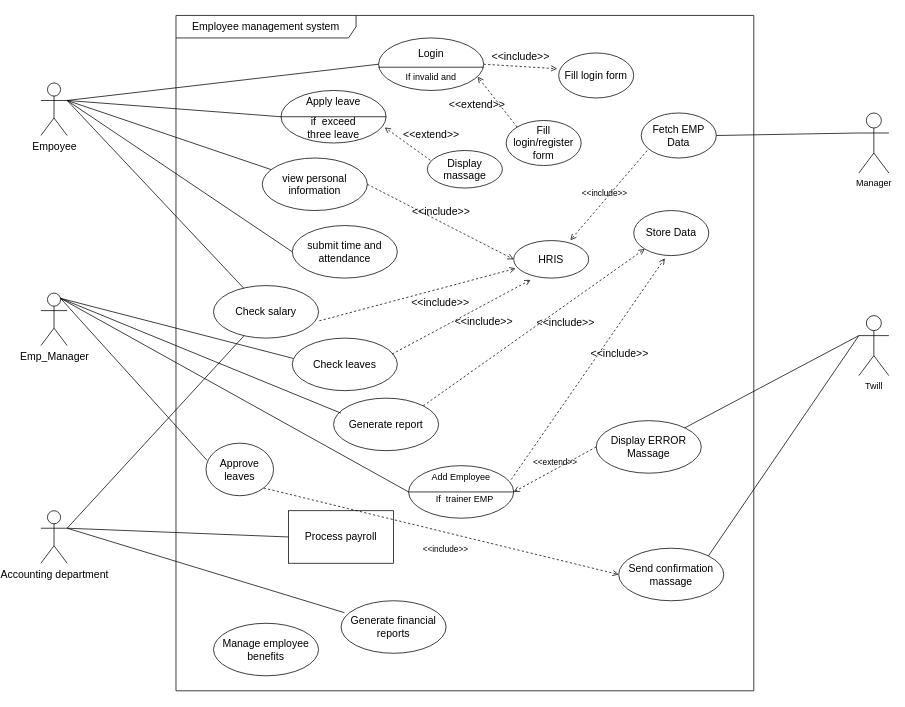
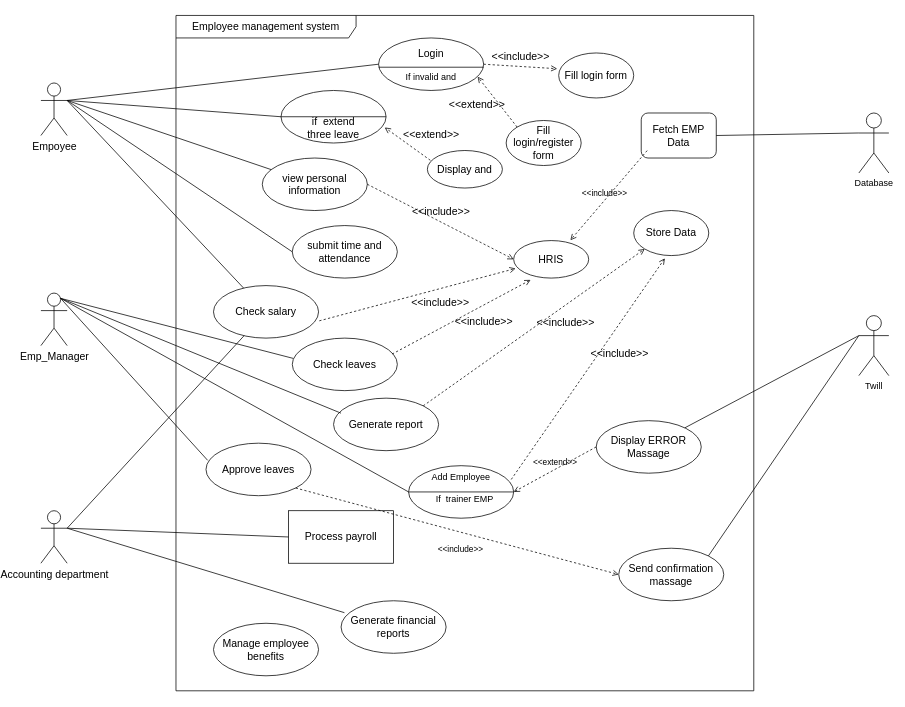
  <mxCell id="0" />
  <mxCell id="1" parent="0" />
  <mxCell id="2" value="&lt;font style=&quot;font-size: 14px;&quot;&gt;Employee management system&lt;/font&gt;" style="shape=umlFrame;whiteSpace=wrap;html=1;pointerEvents=0;width=240;height=30;" parent="1" vertex="1"><mxGeometry x="200" y="20" width="770" height="900" as="geometry" /></mxCell>
  <mxCell id="3" value="Empoyee" style="shape=umlActor;verticalLabelPosition=bottom;verticalAlign=top;html=1;fontSize=14;" parent="1" vertex="1"><mxGeometry x="20" y="110" width="35" height="70" as="geometry" /></mxCell>
  <mxCell id="4" value="Emp_Manager" style="shape=umlActor;verticalLabelPosition=bottom;verticalAlign=top;html=1;fontSize=14;" parent="1" vertex="1"><mxGeometry x="20" y="390" width="35" height="70" as="geometry" /></mxCell>
  <mxCell id="5" value="Accounting department" style="shape=umlActor;verticalLabelPosition=bottom;verticalAlign=top;html=1;fontSize=14;" parent="1" vertex="1"><mxGeometry x="20" y="680" width="35" height="70" as="geometry" /></mxCell>
  <mxCell id="6" value="" style="ellipse;whiteSpace=wrap;html=1;fontSize=14;" parent="1" vertex="1"><mxGeometry x="340" y="120" width="140" height="70" as="geometry" /></mxCell>
  <mxCell id="7" value="view personal information" style="ellipse;whiteSpace=wrap;html=1;fontSize=14;" parent="1" vertex="1"><mxGeometry x="315" y="210" width="140" height="70" as="geometry" /></mxCell>
  <mxCell id="8" value="" style="endArrow=none;html=1;rounded=0;fontSize=18;exitX=1;exitY=0.333;exitDx=0;exitDy=0;exitPerimeter=0;entryX=0;entryY=0.5;entryDx=0;entryDy=0;" parent="1" source="3" target="6" edge="1"><mxGeometry width="50" height="50" relative="1" as="geometry"><mxPoint x="450" y="260" as="sourcePoint" /><mxPoint x="500" y="210" as="targetPoint" /></mxGeometry></mxCell>
  <mxCell id="9" value="" style="endArrow=none;html=1;rounded=0;fontSize=18;exitX=1;exitY=0.333;exitDx=0;exitDy=0;exitPerimeter=0;" parent="1" source="3" target="7" edge="1"><mxGeometry width="50" height="50" relative="1" as="geometry"><mxPoint x="450" y="260" as="sourcePoint" /><mxPoint x="500" y="210" as="targetPoint" /></mxGeometry></mxCell>
  <mxCell id="10" value="HRIS" style="ellipse;whiteSpace=wrap;html=1;fontSize=14;" parent="1" vertex="1"><mxGeometry x="650" y="320" width="100" height="50" as="geometry" /></mxCell>
  <mxCell id="11" value="&lt;font style=&quot;font-size: 14px;&quot;&gt;&amp;lt;&amp;lt;include&amp;gt;&amp;gt;&lt;/font&gt;" style="html=1;verticalAlign=bottom;labelBackgroundColor=none;endArrow=open;endFill=0;dashed=1;rounded=0;fontSize=18;entryX=0;entryY=0.5;entryDx=0;entryDy=0;exitX=1;exitY=0.5;exitDx=0;exitDy=0;" parent="1" source="7" target="10" edge="1"><mxGeometry width="160" relative="1" as="geometry"><mxPoint x="390" y="230" as="sourcePoint" /><mxPoint x="550" y="230" as="targetPoint" /></mxGeometry></mxCell>
  <mxCell id="12" value="" style="ellipse;whiteSpace=wrap;html=1;fontSize=14;" parent="1" vertex="1"><mxGeometry x="470" y="50" width="140" height="70" as="geometry" /></mxCell>
  <mxCell id="13" value="" style="endArrow=none;html=1;rounded=0;fontSize=18;exitX=1;exitY=0.333;exitDx=0;exitDy=0;exitPerimeter=0;entryX=0;entryY=0.5;entryDx=0;entryDy=0;" parent="1" source="3" target="12" edge="1"><mxGeometry width="50" height="50" relative="1" as="geometry"><mxPoint x="450" y="260" as="sourcePoint" /><mxPoint x="500" y="210" as="targetPoint" /></mxGeometry></mxCell>
  <mxCell id="14" value="Fill login form" style="ellipse;whiteSpace=wrap;html=1;fontSize=14;" parent="1" vertex="1"><mxGeometry x="710" y="70" width="100" height="60" as="geometry" /></mxCell>
  <mxCell id="15" value="&lt;font style=&quot;font-size: 14px;&quot;&gt;&amp;lt;&amp;lt;include&amp;gt;&amp;gt;&lt;/font&gt;" style="html=1;verticalAlign=bottom;labelBackgroundColor=none;endArrow=open;endFill=0;dashed=1;rounded=0;fontSize=18;entryX=-0.02;entryY=0.35;entryDx=0;entryDy=0;exitX=1;exitY=0.5;exitDx=0;exitDy=0;entryPerimeter=0;" parent="1" source="12" target="14" edge="1"><mxGeometry width="160" relative="1" as="geometry"><mxPoint x="620" y="90" as="sourcePoint" /><mxPoint x="740" y="100" as="targetPoint" /></mxGeometry></mxCell>
  <mxCell id="16" value="" style="line;strokeWidth=1;fillColor=none;align=left;verticalAlign=middle;spacingTop=-1;spacingLeft=3;spacingRight=3;rotatable=0;labelPosition=right;points=[];portConstraint=eastwest;strokeColor=inherit;fontSize=18;" parent="1" vertex="1"><mxGeometry x="470" y="85" width="140" height="8" as="geometry" /></mxCell>
  <mxCell id="17" value="&lt;font style=&quot;font-size: 14px;&quot;&gt;Login&lt;/font&gt;" style="text;html=1;strokeColor=none;fillColor=none;align=center;verticalAlign=middle;whiteSpace=wrap;rounded=0;fontSize=18;" parent="1" vertex="1"><mxGeometry x="510" y="55" width="60" height="30" as="geometry" /></mxCell>
  <mxCell id="18" value="&lt;font style=&quot;font-size: 12px;&quot;&gt;If invalid and&lt;/font&gt;" style="text;html=1;strokeColor=none;fillColor=none;align=center;verticalAlign=middle;whiteSpace=wrap;rounded=0;fontSize=18;" parent="1" vertex="1"><mxGeometry x="480" y="85" width="120" height="30" as="geometry" /></mxCell>
  <mxCell id="19" value="Fill login/register form" style="ellipse;whiteSpace=wrap;html=1;fontSize=14;" parent="1" vertex="1"><mxGeometry x="640" y="160" width="100" height="60" as="geometry" /></mxCell>
  <mxCell id="20" value="&amp;lt;&amp;lt;extend&amp;gt;&amp;gt;" style="html=1;verticalAlign=bottom;labelBackgroundColor=none;endArrow=open;endFill=0;dashed=1;rounded=0;fontSize=14;exitX=0;exitY=0;exitDx=0;exitDy=0;entryX=0.943;entryY=0.738;entryDx=0;entryDy=0;entryPerimeter=0;" parent="1" source="19" target="12" edge="1"><mxGeometry x="0.137" y="31" width="160" relative="1" as="geometry"><mxPoint x="550" y="150" as="sourcePoint" /><mxPoint x="710" y="150" as="targetPoint" /><mxPoint as="offset" /></mxGeometry></mxCell>
  <mxCell id="21" value="submit time and attendance" style="ellipse;whiteSpace=wrap;html=1;fontSize=14;" parent="1" vertex="1"><mxGeometry x="355" y="300" width="140" height="70" as="geometry" /></mxCell>
  <mxCell id="22" value="" style="endArrow=none;html=1;rounded=0;fontSize=14;exitX=1;exitY=0.333;exitDx=0;exitDy=0;exitPerimeter=0;entryX=0;entryY=0.5;entryDx=0;entryDy=0;" parent="1" source="3" target="21" edge="1"><mxGeometry width="50" height="50" relative="1" as="geometry"><mxPoint x="530" y="410" as="sourcePoint" /><mxPoint x="580" y="360" as="targetPoint" /></mxGeometry></mxCell>
  <mxCell id="23" value="Check salary " style="ellipse;whiteSpace=wrap;html=1;fontSize=14;" parent="1" vertex="1"><mxGeometry x="250" y="380" width="140" height="70" as="geometry" /></mxCell>
  <mxCell id="24" value="" style="endArrow=none;html=1;rounded=0;fontSize=14;exitX=1;exitY=0.333;exitDx=0;exitDy=0;exitPerimeter=0;" parent="1" source="3" target="23" edge="1"><mxGeometry width="50" height="50" relative="1" as="geometry"><mxPoint x="530" y="410" as="sourcePoint" /><mxPoint x="580" y="360" as="targetPoint" /></mxGeometry></mxCell>
- <mxCell id="25" value="Apply leave" style="text;html=1;strokeColor=none;fillColor=none;align=center;verticalAlign=middle;whiteSpace=wrap;rounded=0;fontSize=14;" parent="1" vertex="1"><mxGeometry x="370" y="120" width="80" height="30" as="geometry" /></mxCell>
  <mxCell id="26" value="" style="endArrow=none;html=1;rounded=0;fontSize=14;exitX=0;exitY=0.5;exitDx=0;exitDy=0;entryX=1;entryY=0.5;entryDx=0;entryDy=0;entryPerimeter=0;" parent="1" source="6" target="6" edge="1"><mxGeometry width="50" height="50" relative="1" as="geometry"><mxPoint x="480" y="250" as="sourcePoint" /><mxPoint x="530" y="200" as="targetPoint" /></mxGeometry></mxCell>
- <mxCell id="27" value="if&amp;nbsp; exceed three leave" style="text;html=1;strokeColor=none;fillColor=none;align=center;verticalAlign=middle;whiteSpace=wrap;rounded=0;fontSize=14;" parent="1" vertex="1"><mxGeometry x="365" y="160" width="90" height="20" as="geometry" /></mxCell>
- <mxCell id="28" value="Display massage " style="ellipse;whiteSpace=wrap;html=1;fontSize=14;" parent="1" vertex="1"><mxGeometry x="535" y="200" width="100" height="50" as="geometry" /></mxCell>
+ <mxCell id="27" value="if&amp;nbsp; extend three leave" style="text;html=1;strokeColor=none;fillColor=none;align=center;verticalAlign=middle;whiteSpace=wrap;rounded=0;fontSize=14;" parent="1" vertex="1"><mxGeometry x="365" y="160" width="90" height="20" as="geometry" /></mxCell>
+ <mxCell id="28" value="Display and " style="ellipse;whiteSpace=wrap;html=1;fontSize=14;" parent="1" vertex="1"><mxGeometry x="535" y="200" width="100" height="50" as="geometry" /></mxCell>
  <mxCell id="29" value="&amp;lt;&amp;lt;extend&amp;gt;&amp;gt;" style="html=1;verticalAlign=bottom;labelBackgroundColor=none;endArrow=open;endFill=0;dashed=1;rounded=0;fontSize=14;exitX=0.04;exitY=0.261;exitDx=0;exitDy=0;exitPerimeter=0;entryX=0.987;entryY=0.704;entryDx=0;entryDy=0;entryPerimeter=0;" parent="1" source="28" target="6" edge="1"><mxGeometry x="-0.662" y="-19" width="160" relative="1" as="geometry"><mxPoint x="480" y="210" as="sourcePoint" /><mxPoint x="640" y="210" as="targetPoint" /><mxPoint as="offset" /></mxGeometry></mxCell>
  <mxCell id="30" value="&amp;lt;&amp;lt;include&amp;gt;&amp;gt;" style="html=1;verticalAlign=bottom;labelBackgroundColor=none;endArrow=open;endFill=0;dashed=1;rounded=0;fontSize=14;exitX=1.007;exitY=0.671;exitDx=0;exitDy=0;exitPerimeter=0;entryX=0.026;entryY=0.744;entryDx=0;entryDy=0;entryPerimeter=0;" parent="1" source="23" target="10" edge="1"><mxGeometry x="0.175" y="-29" width="160" relative="1" as="geometry"><mxPoint x="360" y="330" as="sourcePoint" /><mxPoint x="520" y="330" as="targetPoint" /><mxPoint as="offset" /></mxGeometry></mxCell>
  <mxCell id="31" value="Check leaves " style="ellipse;whiteSpace=wrap;html=1;fontSize=14;" parent="1" vertex="1"><mxGeometry x="355" y="450" width="140" height="70" as="geometry" /></mxCell>
  <mxCell id="32" value="" style="endArrow=none;html=1;rounded=0;fontSize=14;exitX=0.75;exitY=0.1;exitDx=0;exitDy=0;exitPerimeter=0;entryX=0.009;entryY=0.386;entryDx=0;entryDy=0;entryPerimeter=0;" parent="1" source="4" target="31" edge="1"><mxGeometry width="50" height="50" relative="1" as="geometry"><mxPoint x="340" y="470" as="sourcePoint" /><mxPoint x="390" y="420" as="targetPoint" /></mxGeometry></mxCell>
- <mxCell id="33" value="Approve leaves " style="ellipse;whiteSpace=wrap;html=1;fontSize=14;" parent="1" vertex="1"><mxGeometry x="240" y="590" width="90" height="70" as="geometry" /></mxCell>
+ <mxCell id="33" value="Approve leaves " style="ellipse;whiteSpace=wrap;html=1;fontSize=14;" parent="1" vertex="1"><mxGeometry x="240" y="590" width="140" height="70" as="geometry" /></mxCell>
  <mxCell id="34" value="" style="endArrow=none;html=1;rounded=0;exitX=0.75;exitY=0.1;exitDx=0;exitDy=0;exitPerimeter=0;entryX=0.016;entryY=0.327;entryDx=0;entryDy=0;entryPerimeter=0;" parent="1" source="4" target="33" edge="1"><mxGeometry width="50" height="50" relative="1" as="geometry"><mxPoint x="410" y="650" as="sourcePoint" /><mxPoint x="460" y="600" as="targetPoint" /></mxGeometry></mxCell>
- <mxCell id="35" value="Manager" style="shape=umlActor;verticalLabelPosition=bottom;verticalAlign=top;html=1;outlineConnect=0;" parent="1" vertex="1"><mxGeometry x="1110" y="150" width="40" height="80" as="geometry" /></mxCell>
- <mxCell id="36" value="Fetch EMP Data" style="ellipse;whiteSpace=wrap;html=1;fontSize=14;" parent="1" vertex="1"><mxGeometry x="820" y="150" width="100" height="60" as="geometry" /></mxCell>
+ <mxCell id="35" value="Database" style="shape=umlActor;verticalLabelPosition=bottom;verticalAlign=top;html=1;outlineConnect=0;" parent="1" vertex="1"><mxGeometry x="1110" y="150" width="40" height="80" as="geometry" /></mxCell>
+ <mxCell id="36" value="Fetch EMP Data" style="whiteSpace=wrap;html=1;fontSize=14;rounded=1;" parent="1" vertex="1"><mxGeometry x="820" y="150" width="100" height="60" as="geometry" /></mxCell>
  <mxCell id="37" value="" style="endArrow=none;html=1;rounded=0;entryX=0;entryY=0.333;entryDx=0;entryDy=0;entryPerimeter=0;exitX=1;exitY=0.5;exitDx=0;exitDy=0;" parent="1" source="36" target="35" edge="1"><mxGeometry width="50" height="50" relative="1" as="geometry"><mxPoint x="710" y="290" as="sourcePoint" /><mxPoint x="1070" y="170" as="targetPoint" /></mxGeometry></mxCell>
  <mxCell id="38" value="&amp;lt;&amp;lt;include&amp;gt;&amp;gt;" style="html=1;verticalAlign=bottom;labelBackgroundColor=none;endArrow=open;endFill=0;dashed=1;rounded=0;exitX=0.079;exitY=0.835;exitDx=0;exitDy=0;entryX=0.756;entryY=-0.009;entryDx=0;entryDy=0;entryPerimeter=0;exitPerimeter=0;" parent="1" source="36" target="10" edge="1"><mxGeometry x="0.112" y="-1" width="160" relative="1" as="geometry"><mxPoint x="650" y="260" as="sourcePoint" /><mxPoint x="810" y="260" as="targetPoint" /><mxPoint as="offset" /></mxGeometry></mxCell>
  <mxCell id="39" value="Generate report " style="ellipse;whiteSpace=wrap;html=1;fontSize=14;" parent="1" vertex="1"><mxGeometry x="410" y="530" width="140" height="70" as="geometry" /></mxCell>
  <mxCell id="40" value="" style="endArrow=none;html=1;rounded=0;exitX=0.75;exitY=0.1;exitDx=0;exitDy=0;exitPerimeter=0;entryX=0.071;entryY=0.286;entryDx=0;entryDy=0;entryPerimeter=0;" parent="1" source="4" target="39" edge="1"><mxGeometry width="50" height="50" relative="1" as="geometry"><mxPoint x="530" y="450" as="sourcePoint" /><mxPoint x="580" y="400" as="targetPoint" /></mxGeometry></mxCell>
  <mxCell id="41" value="Store Data" style="ellipse;whiteSpace=wrap;html=1;fontSize=14;" parent="1" vertex="1"><mxGeometry x="810" y="280" width="100" height="60" as="geometry" /></mxCell>
  <mxCell id="42" value="&amp;lt;&amp;lt;include&amp;gt;&amp;gt;" style="html=1;verticalAlign=bottom;labelBackgroundColor=none;endArrow=open;endFill=0;dashed=1;rounded=0;fontSize=14;exitX=1;exitY=0;exitDx=0;exitDy=0;entryX=0;entryY=1;entryDx=0;entryDy=0;" parent="1" source="39" target="41" edge="1"><mxGeometry x="0.175" y="-29" width="160" relative="1" as="geometry"><mxPoint x="401" y="437" as="sourcePoint" /><mxPoint x="663" y="367" as="targetPoint" /><mxPoint as="offset" /></mxGeometry></mxCell>
  <mxCell id="43" value="&amp;lt;&amp;lt;include&amp;gt;&amp;gt;" style="html=1;verticalAlign=bottom;labelBackgroundColor=none;endArrow=open;endFill=0;dashed=1;rounded=0;fontSize=14;exitX=0.95;exitY=0.304;exitDx=0;exitDy=0;exitPerimeter=0;entryX=0.226;entryY=1.049;entryDx=0;entryDy=0;entryPerimeter=0;" parent="1" source="31" target="10" edge="1"><mxGeometry x="0.175" y="-29" width="160" relative="1" as="geometry"><mxPoint x="401" y="437" as="sourcePoint" /><mxPoint x="663" y="367" as="targetPoint" /><mxPoint as="offset" /></mxGeometry></mxCell>
  <mxCell id="44" value="" style="ellipse;whiteSpace=wrap;html=1;fontSize=14;" parent="1" vertex="1"><mxGeometry x="510" y="620" width="140" height="70" as="geometry" /></mxCell>
  <mxCell id="45" value="" style="endArrow=none;html=1;rounded=0;exitX=0.75;exitY=0.1;exitDx=0;exitDy=0;exitPerimeter=0;entryX=0;entryY=0.5;entryDx=0;entryDy=0;" parent="1" source="4" target="44" edge="1"><mxGeometry width="50" height="50" relative="1" as="geometry"><mxPoint x="440" y="570" as="sourcePoint" /><mxPoint x="490" y="520" as="targetPoint" /></mxGeometry></mxCell>
  <mxCell id="46" value="&amp;lt;&amp;lt;include&amp;gt;&amp;gt;" style="html=1;verticalAlign=bottom;labelBackgroundColor=none;endArrow=open;endFill=0;dashed=1;rounded=0;fontSize=14;exitX=0.977;exitY=0.262;exitDx=0;exitDy=0;entryX=0.415;entryY=1.061;entryDx=0;entryDy=0;exitPerimeter=0;entryPerimeter=0;" parent="1" source="44" target="41" edge="1"><mxGeometry x="0.175" y="-29" width="160" relative="1" as="geometry"><mxPoint x="540" y="550" as="sourcePoint" /><mxPoint x="835" y="351" as="targetPoint" /><mxPoint as="offset" /></mxGeometry></mxCell>
  <mxCell id="47" value="Add Employee" style="text;html=1;strokeColor=none;fillColor=none;align=center;verticalAlign=middle;whiteSpace=wrap;rounded=0;" parent="1" vertex="1"><mxGeometry x="530" y="620" width="100" height="30" as="geometry" /></mxCell>
  <mxCell id="48" value="" style="endArrow=none;html=1;rounded=0;exitX=0;exitY=0.5;exitDx=0;exitDy=0;entryX=1;entryY=0.5;entryDx=0;entryDy=0;" parent="1" source="44" target="44" edge="1"><mxGeometry width="50" height="50" relative="1" as="geometry"><mxPoint x="530" y="600" as="sourcePoint" /><mxPoint x="580" y="550" as="targetPoint" /></mxGeometry></mxCell>
  <mxCell id="49" value="If&amp;nbsp; trainer EMP " style="text;html=1;strokeColor=none;fillColor=none;align=center;verticalAlign=middle;whiteSpace=wrap;rounded=0;" parent="1" vertex="1"><mxGeometry x="535" y="650" width="100" height="30" as="geometry" /></mxCell>
  <mxCell id="50" value="&lt;div&gt;Display ERROR &lt;br&gt;&lt;/div&gt;&lt;div&gt;Massage &lt;br&gt;&lt;/div&gt;" style="ellipse;whiteSpace=wrap;html=1;fontSize=14;" parent="1" vertex="1"><mxGeometry x="760" y="560" width="140" height="70" as="geometry" /></mxCell>
  <mxCell id="51" value="&amp;lt;&amp;lt;extend&amp;gt;&amp;gt;" style="html=1;verticalAlign=bottom;labelBackgroundColor=none;endArrow=open;endFill=0;dashed=1;rounded=0;exitX=0;exitY=0.5;exitDx=0;exitDy=0;entryX=1;entryY=0.5;entryDx=0;entryDy=0;" parent="1" source="50" target="44" edge="1"><mxGeometry width="160" relative="1" as="geometry"><mxPoint x="540" y="510" as="sourcePoint" /><mxPoint x="700" y="510" as="targetPoint" /></mxGeometry></mxCell>
  <mxCell id="52" value="Process payroll" style="whiteSpace=wrap;html=1;fontSize=14;rounded=0;" vertex="1" parent="1"><mxGeometry x="350" y="680" width="140" height="70" as="geometry" /></mxCell>
  <mxCell id="53" value="" style="endArrow=none;html=1;rounded=0;exitX=1;exitY=0.333;exitDx=0;exitDy=0;exitPerimeter=0;entryX=0;entryY=0.5;entryDx=0;entryDy=0;" edge="1" parent="1" source="5" target="52"><mxGeometry width="50" height="50" relative="1" as="geometry"><mxPoint x="56" y="407" as="sourcePoint" /><mxPoint x="252" y="623" as="targetPoint" /></mxGeometry></mxCell>
  <mxCell id="54" value="Manage employee benefits" style="ellipse;whiteSpace=wrap;html=1;fontSize=14;" vertex="1" parent="1"><mxGeometry x="250" y="830" width="140" height="70" as="geometry" /></mxCell>
  <mxCell id="55" value="Generate financial reports" style="ellipse;whiteSpace=wrap;html=1;fontSize=14;" vertex="1" parent="1"><mxGeometry x="420" y="800" width="140" height="70" as="geometry" /></mxCell>
  <mxCell id="56" value="" style="endArrow=none;html=1;rounded=0;exitX=1;exitY=0.333;exitDx=0;exitDy=0;exitPerimeter=0;" edge="1" parent="1" source="5" target="23"><mxGeometry width="50" height="50" relative="1" as="geometry"><mxPoint x="65" y="713" as="sourcePoint" /><mxPoint x="350" y="725" as="targetPoint" /></mxGeometry></mxCell>
  <mxCell id="57" value="" style="endArrow=none;html=1;rounded=0;exitX=1;exitY=0.333;exitDx=0;exitDy=0;exitPerimeter=0;entryX=0.032;entryY=0.227;entryDx=0;entryDy=0;entryPerimeter=0;" edge="1" parent="1" source="5" target="55"><mxGeometry width="50" height="50" relative="1" as="geometry"><mxPoint x="65" y="713" as="sourcePoint" /><mxPoint x="360" y="725" as="targetPoint" /></mxGeometry></mxCell>
  <mxCell id="58" value="Twill" style="shape=umlActor;verticalLabelPosition=bottom;verticalAlign=top;html=1;outlineConnect=0;" vertex="1" parent="1"><mxGeometry x="1110" y="420" width="40" height="80" as="geometry" /></mxCell>
  <mxCell id="59" value="" style="endArrow=none;html=1;rounded=0;entryX=0;entryY=0.333;entryDx=0;entryDy=0;entryPerimeter=0;" edge="1" parent="1" source="50" target="58"><mxGeometry width="50" height="50" relative="1" as="geometry"><mxPoint x="790" y="500" as="sourcePoint" /><mxPoint x="840" y="450" as="targetPoint" /></mxGeometry></mxCell>
  <mxCell id="60" value="&lt;div&gt;Send confirmation&lt;br&gt;&lt;/div&gt;&lt;div&gt;massage&lt;br&gt;&lt;/div&gt;" style="ellipse;whiteSpace=wrap;html=1;fontSize=14;" vertex="1" parent="1"><mxGeometry x="790" y="730" width="140" height="70" as="geometry" /></mxCell>
  <mxCell id="61" value="" style="endArrow=none;html=1;rounded=0;entryX=0;entryY=0.333;entryDx=0;entryDy=0;entryPerimeter=0;exitX=1;exitY=0;exitDx=0;exitDy=0;" edge="1" parent="1" source="60" target="58"><mxGeometry width="50" height="50" relative="1" as="geometry"><mxPoint x="896" y="588" as="sourcePoint" /><mxPoint x="1120" y="457" as="targetPoint" /></mxGeometry></mxCell>
  <mxCell id="62" value="&amp;lt;&amp;lt;include&amp;gt;&amp;gt;" style="html=1;verticalAlign=bottom;labelBackgroundColor=none;endArrow=open;endFill=0;dashed=1;rounded=0;exitX=1;exitY=1;exitDx=0;exitDy=0;entryX=0;entryY=0.5;entryDx=0;entryDy=0;" edge="1" parent="1" source="33" target="60"><mxGeometry x="0.061" y="-30" width="160" relative="1" as="geometry"><mxPoint x="550" y="680" as="sourcePoint" /><mxPoint x="710" y="680" as="targetPoint" /><mxPoint x="-1" as="offset" /></mxGeometry></mxCell>
